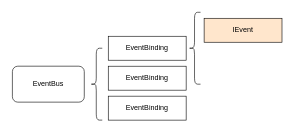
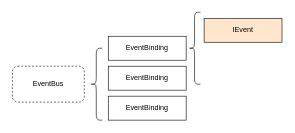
  <mxCell id="0" />
  <mxCell id="1" parent="0" />
- <mxCell id="2" value="EventBus" style="rounded=1;whiteSpace=wrap;html=1;" parent="1" vertex="1"><mxGeometry x="20" y="110" width="120" height="60" as="geometry" /></mxCell>
+ <mxCell id="2" value="EventBus" style="rounded=1;whiteSpace=wrap;html=1;dashed=1;" parent="1" vertex="1"><mxGeometry x="20" y="110" width="120" height="60" as="geometry" /></mxCell>
  <mxCell id="3" value="" style="shape=curlyBracket;whiteSpace=wrap;html=1;rounded=1;labelPosition=left;verticalLabelPosition=middle;align=right;verticalAlign=middle;" vertex="1" parent="1"><mxGeometry x="150" y="80" width="20" height="120" as="geometry" /></mxCell>
  <mxCell id="4" value="EventBinding" style="rounded=0;whiteSpace=wrap;html=1;" vertex="1" parent="1"><mxGeometry x="180" y="60" width="130" height="40" as="geometry" /></mxCell>
  <mxCell id="5" value="EventBinding" style="rounded=0;whiteSpace=wrap;html=1;" vertex="1" parent="1"><mxGeometry x="180" y="110" width="130" height="40" as="geometry" /></mxCell>
  <mxCell id="6" value="EventBinding" style="rounded=0;whiteSpace=wrap;html=1;" vertex="1" parent="1"><mxGeometry x="180" y="160" width="130" height="40" as="geometry" /></mxCell>
  <mxCell id="7" value="" style="shape=curlyBracket;whiteSpace=wrap;html=1;rounded=1;labelPosition=left;verticalLabelPosition=middle;align=right;verticalAlign=middle;" vertex="1" parent="1"><mxGeometry x="314" y="20" width="20" height="120" as="geometry" /></mxCell>
  <mxCell id="8" value="IEvent" style="rounded=0;whiteSpace=wrap;html=1;fillColor=#ffe6cc;" vertex="1" parent="1"><mxGeometry x="340" y="30" width="130" height="40" as="geometry" /></mxCell>
